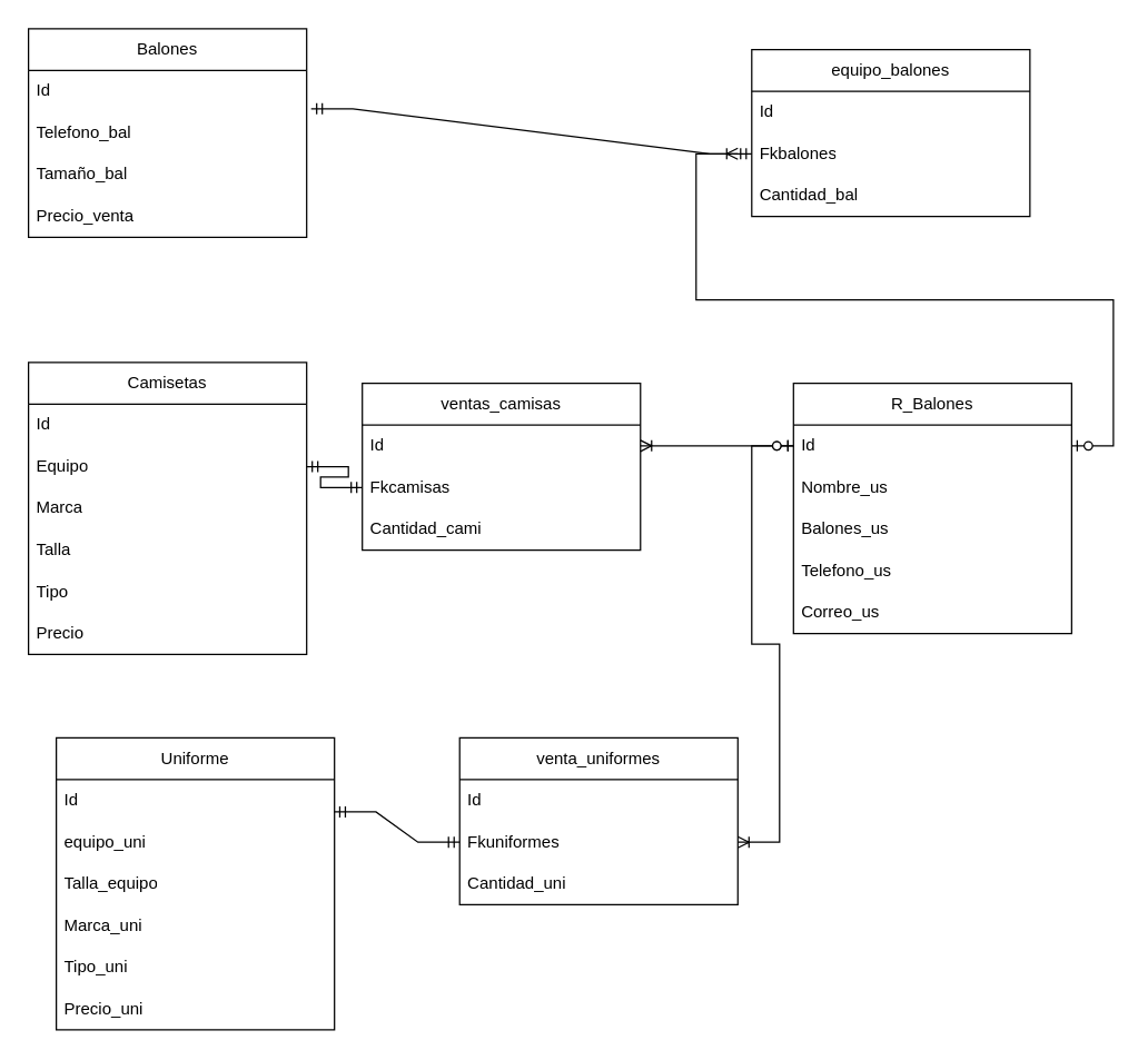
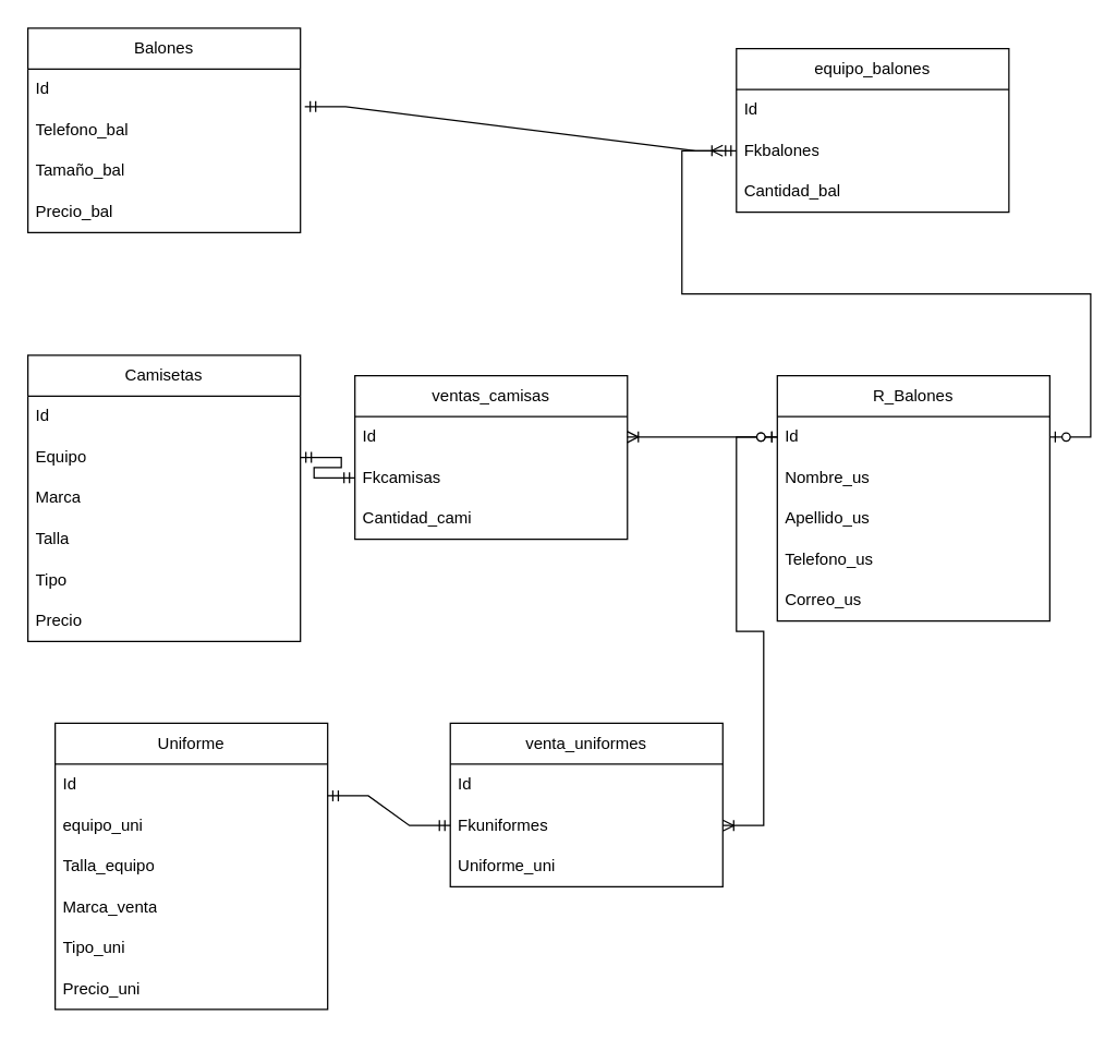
  <mxCell id="0" />
  <mxCell id="1" parent="0" />
  <mxCell id="2" value="Camisetas" style="swimlane;fontStyle=0;childLayout=stackLayout;horizontal=1;startSize=30;horizontalStack=0;resizeParent=1;resizeParentMax=0;resizeLast=0;collapsible=1;marginBottom=0;whiteSpace=wrap;html=1;" vertex="1" parent="1"><mxGeometry x="20" y="260" width="200" height="210" as="geometry" /></mxCell>
  <mxCell id="3" value="Id" style="text;strokeColor=none;fillColor=none;align=left;verticalAlign=middle;spacingLeft=4;spacingRight=4;overflow=hidden;points=[[0,0.5],[1,0.5]];portConstraint=eastwest;rotatable=0;whiteSpace=wrap;html=1;" vertex="1" parent="2"><mxGeometry y="30" width="200" height="30" as="geometry" /></mxCell>
  <mxCell id="4" value="Equipo" style="text;strokeColor=none;fillColor=none;align=left;verticalAlign=middle;spacingLeft=4;spacingRight=4;overflow=hidden;points=[[0,0.5],[1,0.5]];portConstraint=eastwest;rotatable=0;whiteSpace=wrap;html=1;" vertex="1" parent="2"><mxGeometry y="60" width="200" height="30" as="geometry" /></mxCell>
  <mxCell id="5" value="Marca" style="text;strokeColor=none;fillColor=none;align=left;verticalAlign=middle;spacingLeft=4;spacingRight=4;overflow=hidden;points=[[0,0.5],[1,0.5]];portConstraint=eastwest;rotatable=0;whiteSpace=wrap;html=1;" vertex="1" parent="2"><mxGeometry y="90" width="200" height="30" as="geometry" /></mxCell>
  <mxCell id="6" value="Talla" style="text;strokeColor=none;fillColor=none;align=left;verticalAlign=middle;spacingLeft=4;spacingRight=4;overflow=hidden;points=[[0,0.5],[1,0.5]];portConstraint=eastwest;rotatable=0;whiteSpace=wrap;html=1;" vertex="1" parent="2"><mxGeometry y="120" width="200" height="30" as="geometry" /></mxCell>
  <mxCell id="7" value="Tipo" style="text;strokeColor=none;fillColor=none;align=left;verticalAlign=middle;spacingLeft=4;spacingRight=4;overflow=hidden;points=[[0,0.5],[1,0.5]];portConstraint=eastwest;rotatable=0;whiteSpace=wrap;html=1;" vertex="1" parent="2"><mxGeometry y="150" width="200" height="30" as="geometry" /></mxCell>
  <mxCell id="8" value="Precio" style="text;strokeColor=none;fillColor=none;align=left;verticalAlign=middle;spacingLeft=4;spacingRight=4;overflow=hidden;points=[[0,0.5],[1,0.5]];portConstraint=eastwest;rotatable=0;whiteSpace=wrap;html=1;" vertex="1" parent="2"><mxGeometry y="180" width="200" height="30" as="geometry" /></mxCell>
  <mxCell id="9" value="Uniforme" style="swimlane;fontStyle=0;childLayout=stackLayout;horizontal=1;startSize=30;horizontalStack=0;resizeParent=1;resizeParentMax=0;resizeLast=0;collapsible=1;marginBottom=0;whiteSpace=wrap;html=1;" vertex="1" parent="1"><mxGeometry x="40" y="530" width="200" height="210" as="geometry" /></mxCell>
  <mxCell id="10" value="Id" style="text;strokeColor=none;fillColor=none;align=left;verticalAlign=middle;spacingLeft=4;spacingRight=4;overflow=hidden;points=[[0,0.5],[1,0.5]];portConstraint=eastwest;rotatable=0;whiteSpace=wrap;html=1;" vertex="1" parent="9"><mxGeometry y="30" width="200" height="30" as="geometry" /></mxCell>
  <mxCell id="11" value="equipo_uni" style="text;strokeColor=none;fillColor=none;align=left;verticalAlign=middle;spacingLeft=4;spacingRight=4;overflow=hidden;points=[[0,0.5],[1,0.5]];portConstraint=eastwest;rotatable=0;whiteSpace=wrap;html=1;" vertex="1" parent="9"><mxGeometry y="60" width="200" height="30" as="geometry" /></mxCell>
  <mxCell id="12" value="Talla_equipo" style="text;strokeColor=none;fillColor=none;align=left;verticalAlign=middle;spacingLeft=4;spacingRight=4;overflow=hidden;points=[[0,0.5],[1,0.5]];portConstraint=eastwest;rotatable=0;whiteSpace=wrap;html=1;" vertex="1" parent="9"><mxGeometry y="90" width="200" height="30" as="geometry" /></mxCell>
- <mxCell id="13" value="Marca_uni" style="text;strokeColor=none;fillColor=none;align=left;verticalAlign=middle;spacingLeft=4;spacingRight=4;overflow=hidden;points=[[0,0.5],[1,0.5]];portConstraint=eastwest;rotatable=0;whiteSpace=wrap;html=1;" vertex="1" parent="9"><mxGeometry y="120" width="200" height="30" as="geometry" /></mxCell>
+ <mxCell id="13" value="Marca_venta" style="text;strokeColor=none;fillColor=none;align=left;verticalAlign=middle;spacingLeft=4;spacingRight=4;overflow=hidden;points=[[0,0.5],[1,0.5]];portConstraint=eastwest;rotatable=0;whiteSpace=wrap;html=1;" vertex="1" parent="9"><mxGeometry y="120" width="200" height="30" as="geometry" /></mxCell>
  <mxCell id="14" value="Tipo_uni" style="text;strokeColor=none;fillColor=none;align=left;verticalAlign=middle;spacingLeft=4;spacingRight=4;overflow=hidden;points=[[0,0.5],[1,0.5]];portConstraint=eastwest;rotatable=0;whiteSpace=wrap;html=1;" vertex="1" parent="9"><mxGeometry y="150" width="200" height="30" as="geometry" /></mxCell>
  <mxCell id="15" value="Precio_uni" style="text;strokeColor=none;fillColor=none;align=left;verticalAlign=middle;spacingLeft=4;spacingRight=4;overflow=hidden;points=[[0,0.5],[1,0.5]];portConstraint=eastwest;rotatable=0;whiteSpace=wrap;html=1;" vertex="1" parent="9"><mxGeometry y="180" width="200" height="30" as="geometry" /></mxCell>
  <mxCell id="16" value="Balones" style="swimlane;fontStyle=0;childLayout=stackLayout;horizontal=1;startSize=30;horizontalStack=0;resizeParent=1;resizeParentMax=0;resizeLast=0;collapsible=1;marginBottom=0;whiteSpace=wrap;html=1;" vertex="1" parent="1"><mxGeometry x="20" y="20" width="200" height="150" as="geometry" /></mxCell>
  <mxCell id="17" value="Id" style="text;strokeColor=none;fillColor=none;align=left;verticalAlign=middle;spacingLeft=4;spacingRight=4;overflow=hidden;points=[[0,0.5],[1,0.5]];portConstraint=eastwest;rotatable=0;whiteSpace=wrap;html=1;" vertex="1" parent="16"><mxGeometry y="30" width="200" height="30" as="geometry" /></mxCell>
  <mxCell id="18" value="Telefono_bal" style="text;strokeColor=none;fillColor=none;align=left;verticalAlign=middle;spacingLeft=4;spacingRight=4;overflow=hidden;points=[[0,0.5],[1,0.5]];portConstraint=eastwest;rotatable=0;whiteSpace=wrap;html=1;" vertex="1" parent="16"><mxGeometry y="60" width="200" height="30" as="geometry" /></mxCell>
  <mxCell id="19" value="Tamaño_bal" style="text;strokeColor=none;fillColor=none;align=left;verticalAlign=middle;spacingLeft=4;spacingRight=4;overflow=hidden;points=[[0,0.5],[1,0.5]];portConstraint=eastwest;rotatable=0;whiteSpace=wrap;html=1;" vertex="1" parent="16"><mxGeometry y="90" width="200" height="30" as="geometry" /></mxCell>
- <mxCell id="20" value="Precio_venta" style="text;strokeColor=none;fillColor=none;align=left;verticalAlign=middle;spacingLeft=4;spacingRight=4;overflow=hidden;points=[[0,0.5],[1,0.5]];portConstraint=eastwest;rotatable=0;whiteSpace=wrap;html=1;" vertex="1" parent="16"><mxGeometry y="120" width="200" height="30" as="geometry" /></mxCell>
+ <mxCell id="20" value="Precio_bal" style="text;strokeColor=none;fillColor=none;align=left;verticalAlign=middle;spacingLeft=4;spacingRight=4;overflow=hidden;points=[[0,0.5],[1,0.5]];portConstraint=eastwest;rotatable=0;whiteSpace=wrap;html=1;" vertex="1" parent="16"><mxGeometry y="120" width="200" height="30" as="geometry" /></mxCell>
  <mxCell id="21" value="R_Balones" style="swimlane;fontStyle=0;childLayout=stackLayout;horizontal=1;startSize=30;horizontalStack=0;resizeParent=1;resizeParentMax=0;resizeLast=0;collapsible=1;marginBottom=0;whiteSpace=wrap;html=1;" vertex="1" parent="1"><mxGeometry x="570" y="275" width="200" height="180" as="geometry" /></mxCell>
  <mxCell id="22" value="Id" style="text;strokeColor=none;fillColor=none;align=left;verticalAlign=middle;spacingLeft=4;spacingRight=4;overflow=hidden;points=[[0,0.5],[1,0.5]];portConstraint=eastwest;rotatable=0;whiteSpace=wrap;html=1;" vertex="1" parent="21"><mxGeometry y="30" width="200" height="30" as="geometry" /></mxCell>
  <mxCell id="23" value="Nombre_us" style="text;strokeColor=none;fillColor=none;align=left;verticalAlign=middle;spacingLeft=4;spacingRight=4;overflow=hidden;points=[[0,0.5],[1,0.5]];portConstraint=eastwest;rotatable=0;whiteSpace=wrap;html=1;" vertex="1" parent="21"><mxGeometry y="60" width="200" height="30" as="geometry" /></mxCell>
- <mxCell id="24" value="Balones_us" style="text;strokeColor=none;fillColor=none;align=left;verticalAlign=middle;spacingLeft=4;spacingRight=4;overflow=hidden;points=[[0,0.5],[1,0.5]];portConstraint=eastwest;rotatable=0;whiteSpace=wrap;html=1;" vertex="1" parent="21"><mxGeometry y="90" width="200" height="30" as="geometry" /></mxCell>
+ <mxCell id="24" value="Apellido_us" style="text;strokeColor=none;fillColor=none;align=left;verticalAlign=middle;spacingLeft=4;spacingRight=4;overflow=hidden;points=[[0,0.5],[1,0.5]];portConstraint=eastwest;rotatable=0;whiteSpace=wrap;html=1;" vertex="1" parent="21"><mxGeometry y="90" width="200" height="30" as="geometry" /></mxCell>
  <mxCell id="25" value="Telefono_us" style="text;strokeColor=none;fillColor=none;align=left;verticalAlign=middle;spacingLeft=4;spacingRight=4;overflow=hidden;points=[[0,0.5],[1,0.5]];portConstraint=eastwest;rotatable=0;whiteSpace=wrap;html=1;" vertex="1" parent="21"><mxGeometry y="120" width="200" height="30" as="geometry" /></mxCell>
  <mxCell id="26" value="Correo_us" style="text;strokeColor=none;fillColor=none;align=left;verticalAlign=middle;spacingLeft=4;spacingRight=4;overflow=hidden;points=[[0,0.5],[1,0.5]];portConstraint=eastwest;rotatable=0;whiteSpace=wrap;html=1;" vertex="1" parent="21"><mxGeometry y="150" width="200" height="30" as="geometry" /></mxCell>
  <mxCell id="27" value="ventas_camisas" style="swimlane;fontStyle=0;childLayout=stackLayout;horizontal=1;startSize=30;horizontalStack=0;resizeParent=1;resizeParentMax=0;resizeLast=0;collapsible=1;marginBottom=0;whiteSpace=wrap;html=1;" vertex="1" parent="1"><mxGeometry x="260" y="275" width="200" height="120" as="geometry" /></mxCell>
  <mxCell id="28" value="Id" style="text;strokeColor=none;fillColor=none;align=left;verticalAlign=middle;spacingLeft=4;spacingRight=4;overflow=hidden;points=[[0,0.5],[1,0.5]];portConstraint=eastwest;rotatable=0;whiteSpace=wrap;html=1;" vertex="1" parent="27"><mxGeometry y="30" width="200" height="30" as="geometry" /></mxCell>
  <mxCell id="29" value="Fkcamisas" style="text;strokeColor=none;fillColor=none;align=left;verticalAlign=middle;spacingLeft=4;spacingRight=4;overflow=hidden;points=[[0,0.5],[1,0.5]];portConstraint=eastwest;rotatable=0;whiteSpace=wrap;html=1;" vertex="1" parent="27"><mxGeometry y="60" width="200" height="30" as="geometry" /></mxCell>
  <mxCell id="30" value="Cantidad_cami&lt;span style=&quot;color: rgba(0, 0, 0, 0); font-family: monospace; font-size: 0px; text-wrap-mode: nowrap;&quot;&gt;%3CmxGraphModel%3E%3Croot%3E%3CmxCell%20id%3D%220%22%2F%3E%3CmxCell%20id%3D%221%22%20parent%3D%220%22%2F%3E%3CmxCell%20id%3D%222%22%20value%3D%22Cantidad_uni%22%20style%3D%22text%3BstrokeColor%3Dnone%3BfillColor%3Dnone%3Balign%3Dleft%3BverticalAlign%3Dmiddle%3BspacingLeft%3D4%3BspacingRight%3D4%3Boverflow%3Dhidden%3Bpoints%3D%5B%5B0%2C0.5%5D%2C%5B1%2C0.5%5D%5D%3BportConstraint%3Deastwest%3Brotatable%3D0%3BwhiteSpace%3Dwrap%3Bhtml%3D1%3B%22%20vertex%3D%221%22%20parent%3D%221%22%3E%3CmxGeometry%20x%3D%22370%22%20y%3D%221010%22%20width%3D%22200%22%20height%3D%2230%22%20as%3D%22geometry%22%2F%3E%3C%2FmxCell%3E%3C%2Froot%3E%3C%2FmxGraphModel%3E&lt;/span&gt;" style="text;strokeColor=none;fillColor=none;align=left;verticalAlign=middle;spacingLeft=4;spacingRight=4;overflow=hidden;points=[[0,0.5],[1,0.5]];portConstraint=eastwest;rotatable=0;whiteSpace=wrap;html=1;" vertex="1" parent="27"><mxGeometry y="90" width="200" height="30" as="geometry" /></mxCell>
  <mxCell id="31" value="equipo_balones" style="swimlane;fontStyle=0;childLayout=stackLayout;horizontal=1;startSize=30;horizontalStack=0;resizeParent=1;resizeParentMax=0;resizeLast=0;collapsible=1;marginBottom=0;whiteSpace=wrap;html=1;" vertex="1" parent="1"><mxGeometry x="540" y="35" width="200" height="120" as="geometry" /></mxCell>
  <mxCell id="32" value="Id" style="text;strokeColor=none;fillColor=none;align=left;verticalAlign=middle;spacingLeft=4;spacingRight=4;overflow=hidden;points=[[0,0.5],[1,0.5]];portConstraint=eastwest;rotatable=0;whiteSpace=wrap;html=1;" vertex="1" parent="31"><mxGeometry y="30" width="200" height="30" as="geometry" /></mxCell>
  <mxCell id="33" value="Fkbalones" style="text;strokeColor=none;fillColor=none;align=left;verticalAlign=middle;spacingLeft=4;spacingRight=4;overflow=hidden;points=[[0,0.5],[1,0.5]];portConstraint=eastwest;rotatable=0;whiteSpace=wrap;html=1;" vertex="1" parent="31"><mxGeometry y="60" width="200" height="30" as="geometry" /></mxCell>
  <mxCell id="34" value="Cantidad_bal" style="text;strokeColor=none;fillColor=none;align=left;verticalAlign=middle;spacingLeft=4;spacingRight=4;overflow=hidden;points=[[0,0.5],[1,0.5]];portConstraint=eastwest;rotatable=0;whiteSpace=wrap;html=1;" vertex="1" parent="31"><mxGeometry y="90" width="200" height="30" as="geometry" /></mxCell>
  <mxCell id="35" value="venta_uniformes" style="swimlane;fontStyle=0;childLayout=stackLayout;horizontal=1;startSize=30;horizontalStack=0;resizeParent=1;resizeParentMax=0;resizeLast=0;collapsible=1;marginBottom=0;whiteSpace=wrap;html=1;" vertex="1" parent="1"><mxGeometry x="330" y="530" width="200" height="120" as="geometry" /></mxCell>
  <mxCell id="36" value="Id" style="text;strokeColor=none;fillColor=none;align=left;verticalAlign=middle;spacingLeft=4;spacingRight=4;overflow=hidden;points=[[0,0.5],[1,0.5]];portConstraint=eastwest;rotatable=0;whiteSpace=wrap;html=1;" vertex="1" parent="35"><mxGeometry y="30" width="200" height="30" as="geometry" /></mxCell>
  <mxCell id="37" value="Fkuniformes" style="text;strokeColor=none;fillColor=none;align=left;verticalAlign=middle;spacingLeft=4;spacingRight=4;overflow=hidden;points=[[0,0.5],[1,0.5]];portConstraint=eastwest;rotatable=0;whiteSpace=wrap;html=1;" vertex="1" parent="35"><mxGeometry y="60" width="200" height="30" as="geometry" /></mxCell>
- <mxCell id="38" value="Cantidad_uni" style="text;strokeColor=none;fillColor=none;align=left;verticalAlign=middle;spacingLeft=4;spacingRight=4;overflow=hidden;points=[[0,0.5],[1,0.5]];portConstraint=eastwest;rotatable=0;whiteSpace=wrap;html=1;" vertex="1" parent="35"><mxGeometry y="90" width="200" height="30" as="geometry" /></mxCell>
+ <mxCell id="38" value="Uniforme_uni" style="text;strokeColor=none;fillColor=none;align=left;verticalAlign=middle;spacingLeft=4;spacingRight=4;overflow=hidden;points=[[0,0.5],[1,0.5]];portConstraint=eastwest;rotatable=0;whiteSpace=wrap;html=1;" vertex="1" parent="35"><mxGeometry y="90" width="200" height="30" as="geometry" /></mxCell>
  <mxCell id="39" value="" style="edgeStyle=entityRelationEdgeStyle;fontSize=12;html=1;endArrow=ERmandOne;startArrow=ERmandOne;rounded=0;exitX=1;exitY=0.5;exitDx=0;exitDy=0;" edge="1" parent="1" target="29"><mxGeometry width="100" height="100" relative="1" as="geometry"><mxPoint x="220" y="335" as="sourcePoint" /><mxPoint x="310" y="350" as="targetPoint" /></mxGeometry></mxCell>
  <mxCell id="40" value="" style="edgeStyle=entityRelationEdgeStyle;fontSize=12;html=1;endArrow=ERmandOne;startArrow=ERmandOne;rounded=0;exitX=1.016;exitY=-0.078;exitDx=0;exitDy=0;exitPerimeter=0;" edge="1" parent="1" source="18" target="33"><mxGeometry width="100" height="100" relative="1" as="geometry"><mxPoint x="230" y="345" as="sourcePoint" /><mxPoint x="300" y="78" as="targetPoint" /><Array as="points"><mxPoint x="240" y="160" /></Array></mxGeometry></mxCell>
  <mxCell id="41" value="" style="edgeStyle=entityRelationEdgeStyle;fontSize=12;html=1;endArrow=ERmandOne;startArrow=ERmandOne;rounded=0;entryX=0;entryY=0.5;entryDx=0;entryDy=0;exitX=0.999;exitY=0.774;exitDx=0;exitDy=0;exitPerimeter=0;" edge="1" parent="1" source="10" target="37"><mxGeometry width="100" height="100" relative="1" as="geometry"><mxPoint x="240" y="355" as="sourcePoint" /><mxPoint x="294" y="325" as="targetPoint" /></mxGeometry></mxCell>
  <mxCell id="42" value="" style="edgeStyle=entityRelationEdgeStyle;fontSize=12;html=1;endArrow=ERoneToMany;startArrow=ERzeroToOne;rounded=0;" edge="1" parent="1" source="22"><mxGeometry width="100" height="100" relative="1" as="geometry"><mxPoint x="340" y="230" as="sourcePoint" /><mxPoint x="530" y="110" as="targetPoint" /><Array as="points"><mxPoint x="590" y="250" /><mxPoint x="530" y="340" /><mxPoint x="450" y="270" /><mxPoint x="540" y="340" /></Array></mxGeometry></mxCell>
  <mxCell id="43" value="" style="edgeStyle=entityRelationEdgeStyle;fontSize=12;html=1;endArrow=ERoneToMany;startArrow=ERzeroToOne;rounded=0;exitX=0;exitY=0.5;exitDx=0;exitDy=0;entryX=1;entryY=0.5;entryDx=0;entryDy=0;" edge="1" parent="1" source="22" target="37"><mxGeometry width="100" height="100" relative="1" as="geometry"><mxPoint x="578" y="284" as="sourcePoint" /><mxPoint x="500" y="95" as="targetPoint" /><Array as="points"><mxPoint x="500" y="340" /><mxPoint x="540" y="350" /><mxPoint x="460" y="280" /><mxPoint x="550" y="350" /></Array></mxGeometry></mxCell>
  <mxCell id="44" value="" style="edgeStyle=entityRelationEdgeStyle;fontSize=12;html=1;endArrow=ERoneToMany;startArrow=ERzeroToOne;rounded=0;entryX=1;entryY=0.5;entryDx=0;entryDy=0;" edge="1" parent="1" source="22" target="28"><mxGeometry width="100" height="100" relative="1" as="geometry"><mxPoint x="588" y="294" as="sourcePoint" /><mxPoint x="510" y="105" as="targetPoint" /><Array as="points"><mxPoint x="550" y="360" /><mxPoint x="470" y="290" /><mxPoint x="560" y="360" /></Array></mxGeometry></mxCell>
